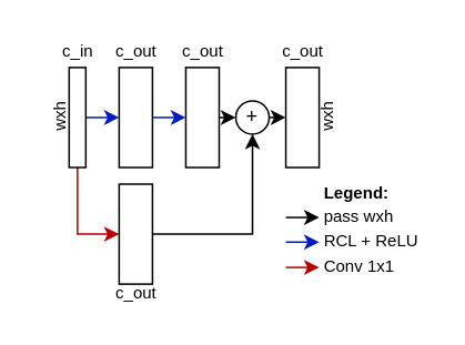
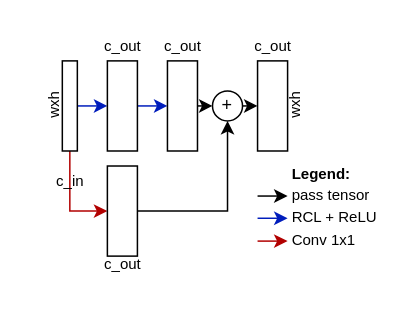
  <mxCell id="0" />
  <mxCell id="1" parent="0" />
  <mxCell id="2" style="edgeStyle=orthogonalEdgeStyle;rounded=0;orthogonalLoop=1;jettySize=auto;html=1;exitX=1;exitY=0.5;exitDx=0;exitDy=0;entryX=0;entryY=0.5;entryDx=0;entryDy=0;fillColor=#0050ef;strokeColor=#001DBC;" parent="1" source="4" target="12" edge="1"><mxGeometry relative="1" as="geometry" /></mxCell>
  <mxCell id="3" style="edgeStyle=orthogonalEdgeStyle;rounded=0;orthogonalLoop=1;jettySize=auto;html=1;exitX=0.5;exitY=1;exitDx=0;exitDy=0;entryX=0;entryY=0.5;entryDx=0;entryDy=0;fillColor=#e51400;strokeColor=#B20000;" parent="1" source="4" target="20" edge="1"><mxGeometry relative="1" as="geometry" /></mxCell>
  <mxCell id="4" value="" style="rounded=0;whiteSpace=wrap;html=1;" parent="1" vertex="1"><mxGeometry x="41" y="40" width="10" height="60" as="geometry" /></mxCell>
  <mxCell id="5" value="wxh" style="text;html=1;align=center;verticalAlign=middle;resizable=0;points=[];autosize=1;fontSize=10;rotation=-90;" parent="1" vertex="1"><mxGeometry x="20" y="60" width="30" height="20" as="geometry" /></mxCell>
- <mxCell id="6" value="c_in" style="text;html=1;align=center;verticalAlign=middle;resizable=0;points=[];autosize=1;fontSize=10;" parent="1" vertex="1"><mxGeometry x="31" y="20" width="30" height="20" as="geometry" /></mxCell>
- <mxCell id="7" value="&lt;p style=&quot;line-height: 150%&quot;&gt;&lt;/p&gt;&lt;div style=&quot;text-align: left&quot;&gt;&lt;span style=&quot;font-size: 10px&quot;&gt;&lt;b&gt;Legend:&lt;/b&gt;&lt;/span&gt;&lt;/div&gt;&lt;font style=&quot;font-size: 10px ; line-height: 150%&quot;&gt;&lt;div style=&quot;text-align: left&quot;&gt;&lt;span&gt;pass wxh&lt;/span&gt;&lt;/div&gt;&lt;div style=&quot;text-align: left&quot;&gt;&lt;span&gt;RCL + ReLU&lt;/span&gt;&lt;/div&gt;&lt;div style=&quot;text-align: left&quot;&gt;&lt;span&gt;Conv 1x1&lt;/span&gt;&lt;/div&gt;&lt;/font&gt;&lt;p&gt;&lt;/p&gt;" style="text;html=1;align=center;verticalAlign=middle;resizable=0;points=[];autosize=1;" parent="1" vertex="1"><mxGeometry x="187" y="92" width="70" height="90" as="geometry" /></mxCell>
+ <mxCell id="6" value="c_in" style="text;html=1;align=center;verticalAlign=middle;resizable=0;points=[];autosize=1;fontSize=10;" parent="1" vertex="1"><mxGeometry x="31" y="110" width="30" height="20" as="geometry" /></mxCell>
+ <mxCell id="7" value="&lt;p style=&quot;line-height: 150%&quot;&gt;&lt;/p&gt;&lt;div style=&quot;text-align: left&quot;&gt;&lt;span style=&quot;font-size: 10px&quot;&gt;&lt;b&gt;Legend:&lt;/b&gt;&lt;/span&gt;&lt;/div&gt;&lt;font style=&quot;font-size: 10px ; line-height: 150%&quot;&gt;&lt;div style=&quot;text-align: left&quot;&gt;&lt;span&gt;pass tensor&lt;/span&gt;&lt;/div&gt;&lt;div style=&quot;text-align: left&quot;&gt;&lt;span&gt;RCL + ReLU&lt;/span&gt;&lt;/div&gt;&lt;div style=&quot;text-align: left&quot;&gt;&lt;span&gt;Conv 1x1&lt;/span&gt;&lt;/div&gt;&lt;/font&gt;&lt;p&gt;&lt;/p&gt;" style="text;html=1;align=center;verticalAlign=middle;resizable=0;points=[];autosize=1;" parent="1" vertex="1"><mxGeometry x="187" y="92" width="70" height="90" as="geometry" /></mxCell>
  <mxCell id="8" style="edgeStyle=orthogonalEdgeStyle;rounded=0;orthogonalLoop=1;jettySize=auto;html=1;fillColor=#0050ef;strokeColor=#001DBC;" parent="1" edge="1"><mxGeometry relative="1" as="geometry"><mxPoint x="171" y="144.8" as="sourcePoint" /><mxPoint x="191" y="144.8" as="targetPoint" /></mxGeometry></mxCell>
  <mxCell id="9" style="edgeStyle=orthogonalEdgeStyle;rounded=0;orthogonalLoop=1;jettySize=auto;html=1;strokeColor=#B20000;fillColor=#e51400;" parent="1" edge="1"><mxGeometry x="76" y="90" as="geometry"><mxPoint x="171" y="160" as="sourcePoint" /><mxPoint x="191" y="160" as="targetPoint" /></mxGeometry></mxCell>
  <mxCell id="10" style="edgeStyle=orthogonalEdgeStyle;rounded=0;orthogonalLoop=1;jettySize=auto;html=1;fillColor=#0050ef;" parent="1" edge="1"><mxGeometry relative="1" as="geometry"><mxPoint x="171" y="130" as="sourcePoint" /><mxPoint x="191" y="130" as="targetPoint" /></mxGeometry></mxCell>
  <mxCell id="11" style="edgeStyle=orthogonalEdgeStyle;rounded=0;orthogonalLoop=1;jettySize=auto;html=1;exitX=1;exitY=0.5;exitDx=0;exitDy=0;entryX=0;entryY=0.5;entryDx=0;entryDy=0;fillColor=#0050ef;strokeColor=#001DBC;" parent="1" source="12" target="14" edge="1"><mxGeometry relative="1" as="geometry" /></mxCell>
  <mxCell id="12" value="" style="rounded=0;whiteSpace=wrap;html=1;" parent="1" vertex="1"><mxGeometry x="71" y="40" width="20" height="60" as="geometry" /></mxCell>
  <mxCell id="13" style="edgeStyle=orthogonalEdgeStyle;rounded=0;orthogonalLoop=1;jettySize=auto;html=1;exitX=1;exitY=0.5;exitDx=0;exitDy=0;entryX=0;entryY=0.5;entryDx=0;entryDy=0;" parent="1" source="14" target="18" edge="1"><mxGeometry relative="1" as="geometry" /></mxCell>
  <mxCell id="14" value="" style="rounded=0;whiteSpace=wrap;html=1;" parent="1" vertex="1"><mxGeometry x="111" y="40" width="20" height="60" as="geometry" /></mxCell>
  <mxCell id="15" value="c_out" style="text;html=1;align=center;verticalAlign=middle;resizable=0;points=[];autosize=1;fontSize=10;" parent="1" vertex="1"><mxGeometry x="61" y="20" width="40" height="20" as="geometry" /></mxCell>
  <mxCell id="16" value="c_out" style="text;html=1;align=center;verticalAlign=middle;resizable=0;points=[];autosize=1;fontSize=10;" parent="1" vertex="1"><mxGeometry x="101" y="20" width="40" height="20" as="geometry" /></mxCell>
  <mxCell id="17" style="edgeStyle=orthogonalEdgeStyle;rounded=0;orthogonalLoop=1;jettySize=auto;html=1;exitX=1;exitY=0.5;exitDx=0;exitDy=0;entryX=0;entryY=0.5;entryDx=0;entryDy=0;" parent="1" source="18" target="22" edge="1"><mxGeometry relative="1" as="geometry" /></mxCell>
  <mxCell id="18" value="+" style="ellipse;whiteSpace=wrap;html=1;aspect=fixed;" parent="1" vertex="1"><mxGeometry x="141" y="60" width="20" height="20" as="geometry" /></mxCell>
  <mxCell id="19" style="edgeStyle=orthogonalEdgeStyle;rounded=0;orthogonalLoop=1;jettySize=auto;html=1;exitX=1;exitY=0.5;exitDx=0;exitDy=0;entryX=0.5;entryY=1;entryDx=0;entryDy=0;" parent="1" source="20" target="18" edge="1"><mxGeometry relative="1" as="geometry" /></mxCell>
  <mxCell id="20" value="" style="rounded=0;whiteSpace=wrap;html=1;" parent="1" vertex="1"><mxGeometry x="71" y="110" width="20" height="60" as="geometry" /></mxCell>
  <mxCell id="21" value="c_out" style="text;html=1;align=center;verticalAlign=middle;resizable=0;points=[];autosize=1;fontSize=10;" parent="1" vertex="1"><mxGeometry x="61" y="165" width="40" height="20" as="geometry" /></mxCell>
  <mxCell id="22" value="" style="rounded=0;whiteSpace=wrap;html=1;" parent="1" vertex="1"><mxGeometry x="171" y="40" width="20" height="60" as="geometry" /></mxCell>
  <mxCell id="23" value="c_out" style="text;html=1;align=center;verticalAlign=middle;resizable=0;points=[];autosize=1;fontSize=10;" parent="1" vertex="1"><mxGeometry x="161" y="20" width="40" height="20" as="geometry" /></mxCell>
  <mxCell id="24" value="wxh" style="text;html=1;align=center;verticalAlign=middle;resizable=0;points=[];autosize=1;fontSize=10;rotation=-90;" parent="1" vertex="1"><mxGeometry x="181" y="60" width="30" height="20" as="geometry" /></mxCell>
